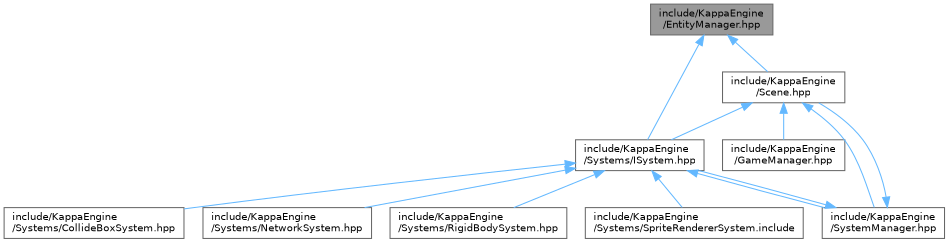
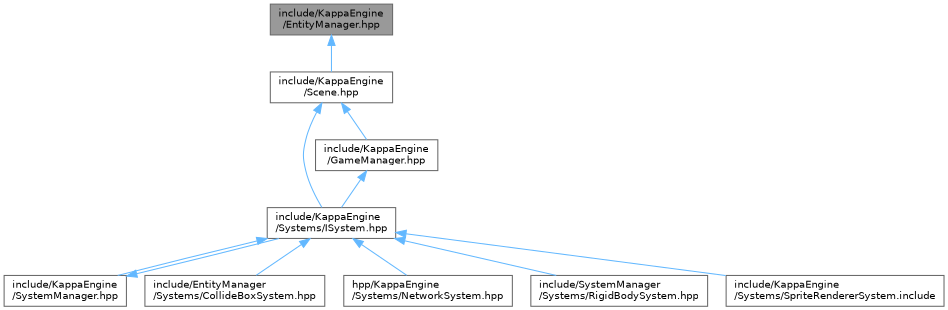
  digraph {
    node [color=grey40 fillcolor=white fontname=Helvetica fontsize=10 shape=box style=filled]
    edge [color=steelblue1 dir=back fontname=Helvetica fontsize=10 labelfontname=Helvetica labelfontsize=10 style=solid]
    n1 [color=gray40 fillcolor=grey60 fontcolor=black height=0.2 label="include/KappaEngine\l/EntityManager.hpp" width=0.4]
    n2 [height=0.2 label="include/KappaEngine\l/Scene.hpp" width=0.4]
    n3 [height=0.2 label="include/KappaEngine\l/Systems/ISystem.hpp" width=0.4]
    n4 [height=0.2 label="include/KappaEngine\l/GameManager.hpp" width=0.4]
    n5 [height=0.2 label="include/KappaEngine\l/SystemManager.hpp" width=0.4]
-   n6 [height=0.2 label="include/KappaEngine\l/Systems/CollideBoxSystem.hpp" width=0.4]
-   n7 [height=0.2 label="include/KappaEngine\l/Systems/NetworkSystem.hpp" width=0.4]
-   n8 [height=0.2 label="include/KappaEngine\l/Systems/RigidBodySystem.hpp" width=0.4]
+   n6 [height=0.2 label="include/EntityManager\l/Systems/CollideBoxSystem.hpp" width=0.4]
+   n7 [height=0.2 label="hpp/KappaEngine\l/Systems/NetworkSystem.hpp" width=0.4]
+   n8 [height=0.2 label="include/SystemManager\l/Systems/RigidBodySystem.hpp" width=0.4]
    n9 [height=0.2 label="include/KappaEngine\l/Systems/SpriteRendererSystem.include" width=0.4]
    n1 -> n2
-   n1 -> n3
+   n4 -> n3
    n2 -> n3
    n2 -> n4
-   n2 -> n5
    n3 -> n5
    n3 -> n6
    n3 -> n7
    n3 -> n8
    n3 -> n9
-   n5 -> n2
    n5 -> n3
  }
